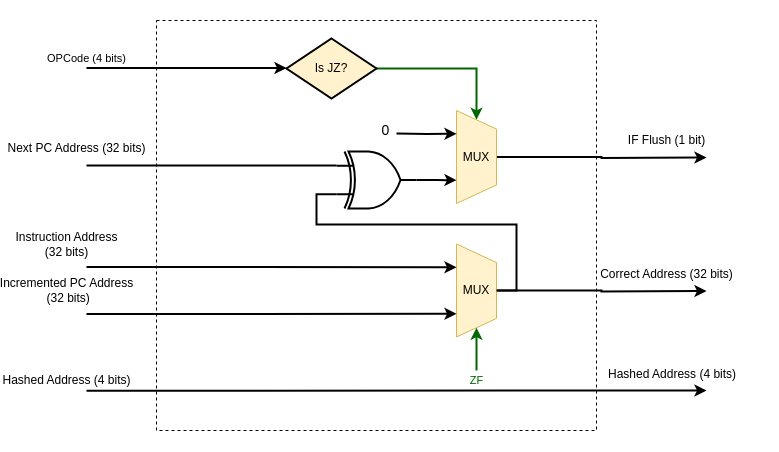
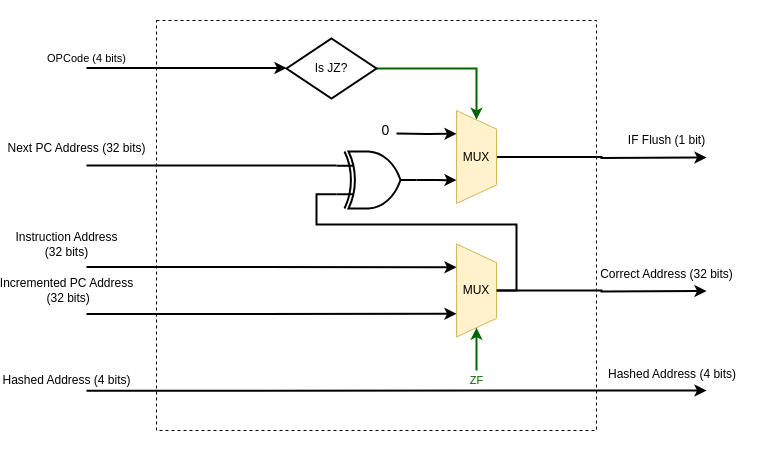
  <mxCell id="0" />
  <mxCell id="1" parent="0" />
  <mxCell id="2" style="edgeStyle=orthogonalEdgeStyle;rounded=0;jumpSize=23;orthogonalLoop=1;jettySize=auto;html=1;entryX=-0.008;entryY=0.086;entryDx=0;entryDy=0;strokeWidth=1;entryPerimeter=0;" parent="1" edge="1"><mxGeometry relative="1" as="geometry"><mxPoint x="315" y="120" as="sourcePoint" /><Array as="points"><mxPoint x="340" y="120" /><mxPoint x="340" y="89" /></Array></mxGeometry></mxCell>
  <mxCell id="3" value="&lt;font style=&quot;font-size: 9px&quot;&gt;2 bits&lt;/font&gt;" style="text;html=1;align=center;verticalAlign=middle;resizable=0;points=[];labelBackgroundColor=#ffffff;" parent="2" vertex="1" connectable="0"><mxGeometry x="0.03" y="-2" relative="1" as="geometry"><mxPoint x="-13" y="19.4" as="offset" /></mxGeometry></mxCell>
  <mxCell id="4" value="" style="rounded=0;whiteSpace=wrap;html=1;dashed=1;strokeWidth=1;fillColor=none;" vertex="1" parent="1"><mxGeometry x="90" y="20" width="440" height="410" as="geometry" /></mxCell>
  <mxCell id="5" value="&lt;font style=&quot;font-size: 12px&quot;&gt;IF Flush (1 bit)&lt;/font&gt;" style="edgeStyle=orthogonalEdgeStyle;rounded=0;orthogonalLoop=1;jettySize=auto;html=1;exitX=0.5;exitY=0;exitDx=0;exitDy=0;endArrow=classic;endFill=1;strokeWidth=2;" edge="1" parent="1" source="7"><mxGeometry x="0.62" y="17" relative="1" as="geometry"><mxPoint x="640" y="157" as="targetPoint" /><mxPoint as="offset" /></mxGeometry></mxCell>
  <mxCell id="6" style="edgeStyle=orthogonalEdgeStyle;rounded=0;orthogonalLoop=1;jettySize=auto;html=1;exitX=0;exitY=0.5;exitDx=0;exitDy=0;entryX=1;entryY=0.5;entryDx=0;entryDy=0;startArrow=classic;startFill=1;endArrow=none;endFill=0;strokeColor=#006600;strokeWidth=2;" edge="1" parent="1" source="7" target="9"><mxGeometry relative="1" as="geometry"><Array as="points"><mxPoint x="410" y="68" /></Array></mxGeometry></mxCell>
  <mxCell id="7" value="&lt;font style=&quot;font-size: 12px&quot;&gt;MUX&lt;/font&gt;" style="shape=trapezoid;perimeter=trapezoidPerimeter;whiteSpace=wrap;html=1;direction=south;fillColor=#fff2cc;strokeColor=#d6b656;" vertex="1" parent="1"><mxGeometry x="390" y="110" width="40" height="93" as="geometry" /></mxCell>
  <mxCell id="8" value="OPCode (4 bits)" style="endArrow=classic;html=1;strokeWidth=2;entryX=0;entryY=0.5;entryDx=0;entryDy=0;" edge="1" parent="1"><mxGeometry x="-1" y="10" width="50" height="50" relative="1" as="geometry"><mxPoint x="20" y="67.5" as="sourcePoint" /><mxPoint x="220" y="67.5" as="targetPoint" /><mxPoint as="offset" /></mxGeometry></mxCell>
- <mxCell id="9" value="Is JZ?" style="rhombus;whiteSpace=wrap;html=1;strokeWidth=2;fillColor=#fff2cc;" vertex="1" parent="1"><mxGeometry x="220" y="38" width="90" height="60" as="geometry" /></mxCell>
+ <mxCell id="9" value="Is JZ?" style="rhombus;whiteSpace=wrap;html=1;strokeWidth=2;" vertex="1" parent="1"><mxGeometry x="220" y="38" width="90" height="60" as="geometry" /></mxCell>
  <mxCell id="10" value="&lt;font style=&quot;font-size: 12px&quot;&gt;Correct Address (32 bits)&lt;/font&gt;" style="edgeStyle=orthogonalEdgeStyle;rounded=0;orthogonalLoop=1;jettySize=auto;html=1;exitX=0.5;exitY=0;exitDx=0;exitDy=0;strokeWidth=2;" edge="1" parent="1" source="11"><mxGeometry x="0.62" y="17" relative="1" as="geometry"><mxPoint x="640" y="290.5" as="targetPoint" /><mxPoint as="offset" /></mxGeometry></mxCell>
  <mxCell id="11" value="&lt;font style=&quot;font-size: 12px&quot;&gt;MUX&lt;/font&gt;" style="shape=trapezoid;perimeter=trapezoidPerimeter;whiteSpace=wrap;html=1;direction=south;fillColor=#fff2cc;strokeColor=#d6b656;" vertex="1" parent="1"><mxGeometry x="390" y="243.5" width="40" height="93" as="geometry" /></mxCell>
  <mxCell id="12" value="&lt;font style=&quot;font-size: 12px&quot;&gt;Instruction Address &lt;br&gt;(32 bits)&lt;/font&gt;" style="endArrow=classic;html=1;strokeWidth=2;entryX=0.25;entryY=1;entryDx=0;entryDy=0;" edge="1" parent="1" target="11"><mxGeometry x="-1" y="30" width="50" height="50" relative="1" as="geometry"><mxPoint x="20" y="266.5" as="sourcePoint" /><mxPoint x="330" y="283.5" as="targetPoint" /><mxPoint x="-20" y="7" as="offset" /></mxGeometry></mxCell>
  <mxCell id="13" value="&lt;font style=&quot;font-size: 12px&quot;&gt;Incremented PC Address&lt;br&gt;&amp;nbsp;(32 bits)&lt;/font&gt;" style="endArrow=classic;html=1;strokeWidth=2;entryX=0.75;entryY=1;entryDx=0;entryDy=0;" edge="1" parent="1" target="11"><mxGeometry x="-1" y="31" width="50" height="50" relative="1" as="geometry"><mxPoint x="20" y="313.5" as="sourcePoint" /><mxPoint x="80" y="343.5" as="targetPoint" /><mxPoint x="-20" y="7" as="offset" /></mxGeometry></mxCell>
  <mxCell id="14" value="&lt;span style=&quot;font-size: 12px&quot;&gt;Hashed Address (4 bits)&lt;/span&gt;" style="endArrow=classic;html=1;strokeWidth=2;" edge="1" parent="1"><mxGeometry x="-1" y="22" width="50" height="50" relative="1" as="geometry"><mxPoint x="20" y="390.25" as="sourcePoint" /><mxPoint x="640" y="390" as="targetPoint" /><mxPoint x="-20" y="12" as="offset" /></mxGeometry></mxCell>
  <mxCell id="15" value="Hashed Address (4 bits)" style="text;html=1;" vertex="1" parent="1"><mxGeometry x="540" y="360" width="150" height="30" as="geometry" /></mxCell>
  <mxCell id="16" style="edgeStyle=orthogonalEdgeStyle;rounded=0;orthogonalLoop=1;jettySize=auto;html=1;exitX=1;exitY=0.5;exitDx=0;exitDy=0;exitPerimeter=0;entryX=0.75;entryY=1;entryDx=0;entryDy=0;endArrow=classic;endFill=1;strokeWidth=2;" edge="1" parent="1" source="18" target="7"><mxGeometry relative="1" as="geometry" /></mxCell>
  <mxCell id="17" style="edgeStyle=orthogonalEdgeStyle;rounded=0;orthogonalLoop=1;jettySize=auto;html=1;exitX=0;exitY=0.75;exitDx=0;exitDy=0;exitPerimeter=0;entryX=0.5;entryY=0;entryDx=0;entryDy=0;startArrow=none;startFill=0;endArrow=none;endFill=0;strokeColor=#000000;strokeWidth=2;" edge="1" parent="1" source="18" target="11"><mxGeometry relative="1" as="geometry"><Array as="points"><mxPoint x="250" y="194" /><mxPoint x="250" y="224" /><mxPoint x="450" y="224" /><mxPoint x="450" y="290" /></Array></mxGeometry></mxCell>
  <mxCell id="18" value="" style="verticalLabelPosition=bottom;shadow=0;dashed=0;align=center;html=1;verticalAlign=top;shape=mxgraph.electrical.logic_gates.logic_gate;operation=xor;strokeWidth=2;" vertex="1" parent="1"><mxGeometry x="270" y="151" width="80" height="57" as="geometry" /></mxCell>
  <mxCell id="19" value="&lt;font style=&quot;font-size: 12px&quot;&gt;Next PC Address (32 bits)&lt;/font&gt;" style="edgeStyle=orthogonalEdgeStyle;rounded=0;orthogonalLoop=1;jettySize=auto;html=1;exitX=0;exitY=0.25;exitDx=0;exitDy=0;exitPerimeter=0;strokeWidth=2;endArrow=none;endFill=0;" edge="1" parent="1" source="18"><mxGeometry x="1" y="-20" relative="1" as="geometry"><mxPoint x="20" y="165" as="targetPoint" /><mxPoint x="280" y="175.25" as="sourcePoint" /><mxPoint x="-10" y="3" as="offset" /><Array as="points"><mxPoint x="20" y="165" /></Array></mxGeometry></mxCell>
  <mxCell id="20" value="&lt;font style=&quot;font-size: 14px&quot;&gt;0&lt;/font&gt;" style="edgeStyle=orthogonalEdgeStyle;rounded=0;orthogonalLoop=1;jettySize=auto;html=1;entryX=0.25;entryY=1;entryDx=0;entryDy=0;endArrow=classic;endFill=1;strokeWidth=2;" edge="1" parent="1" target="7"><mxGeometry x="-0.005" y="-40" relative="1" as="geometry"><mxPoint x="330" y="133" as="sourcePoint" /><mxPoint x="370" y="139.95" as="targetPoint" /><mxPoint x="-40" y="-43" as="offset" /></mxGeometry></mxCell>
  <mxCell id="21" value="&lt;font color=&quot;#006600&quot;&gt;ZF&lt;/font&gt;" style="endArrow=classic;html=1;strokeColor=#006600;strokeWidth=2;entryX=1;entryY=0.5;entryDx=0;entryDy=0;" edge="1" parent="1" target="11"><mxGeometry x="-1" y="-10" width="50" height="50" relative="1" as="geometry"><mxPoint x="410" y="370" as="sourcePoint" /><mxPoint x="460" y="360" as="targetPoint" /><mxPoint x="-10" y="10" as="offset" /></mxGeometry></mxCell>
